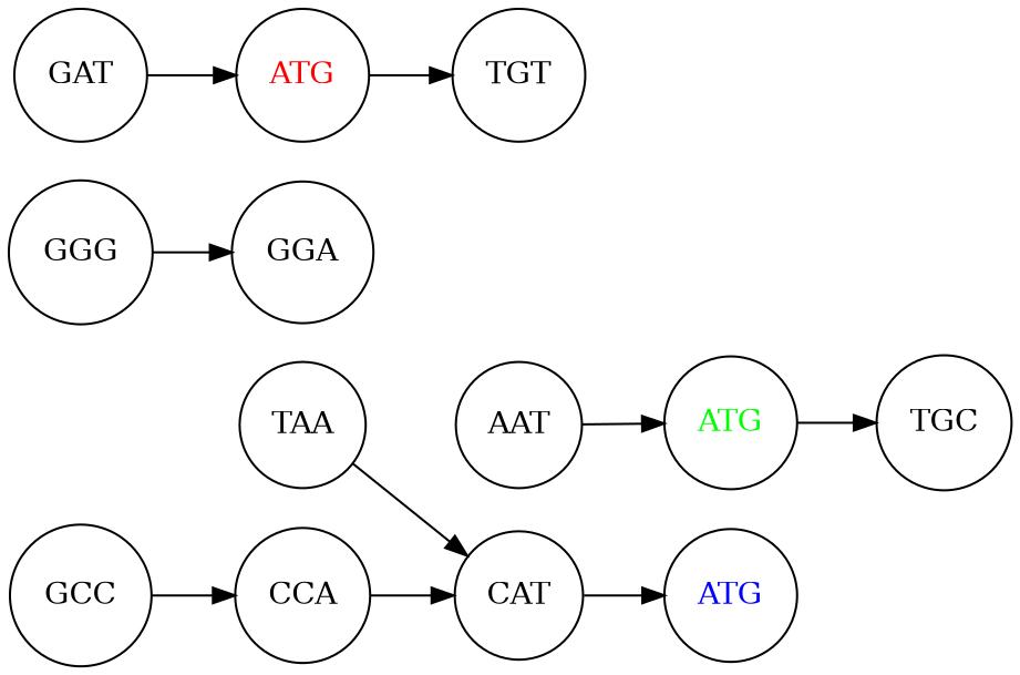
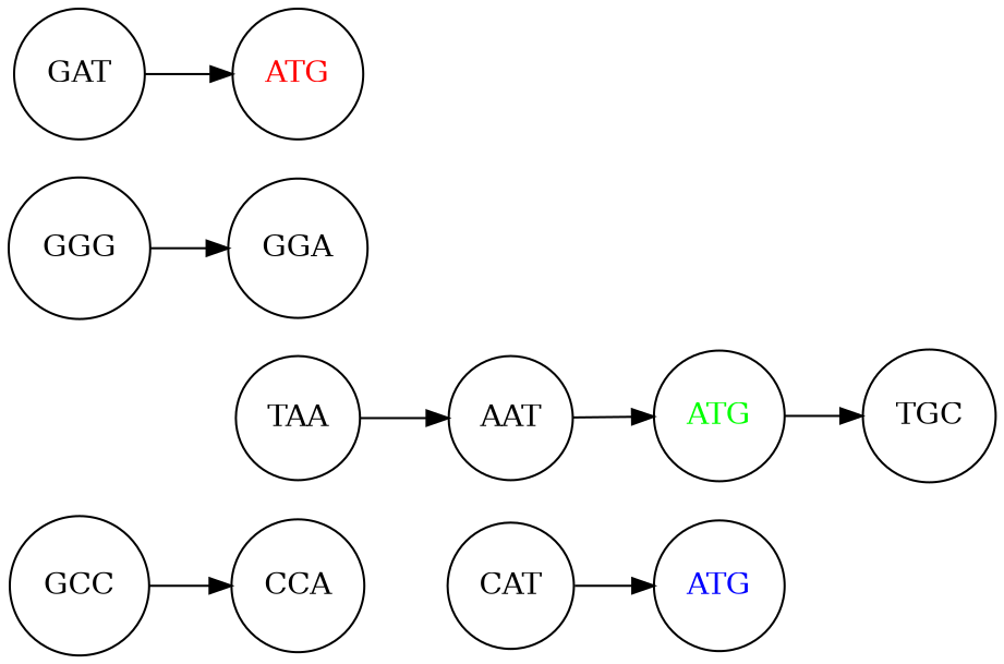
  digraph {
    rankdir=LR
    node [shape=circle]
    n1 [label=TAA]
    n2 [label=AAT]
    n3 [fontcolor=green label=ATG]
    n4 [label=TGC]
    n5 [label=GCC]
    n6 [label=CCA]
    n7 [label=CAT]
    n8 [fontcolor=blue label=ATG]
    n9 [label=GGG]
    n10 [label=GGA]
    n11 [label=GAT]
    n12 [fontcolor=red label=ATG]
-   n13 [label=TGT]
-   n1 -> n7
+   n1 -> n2
    n2 -> n3
    n3 -> n4
    n5 -> n6
-   n6 -> n7
    n7 -> n8
    n9 -> n10
    n11 -> n12
-   n12 -> n13
  }
